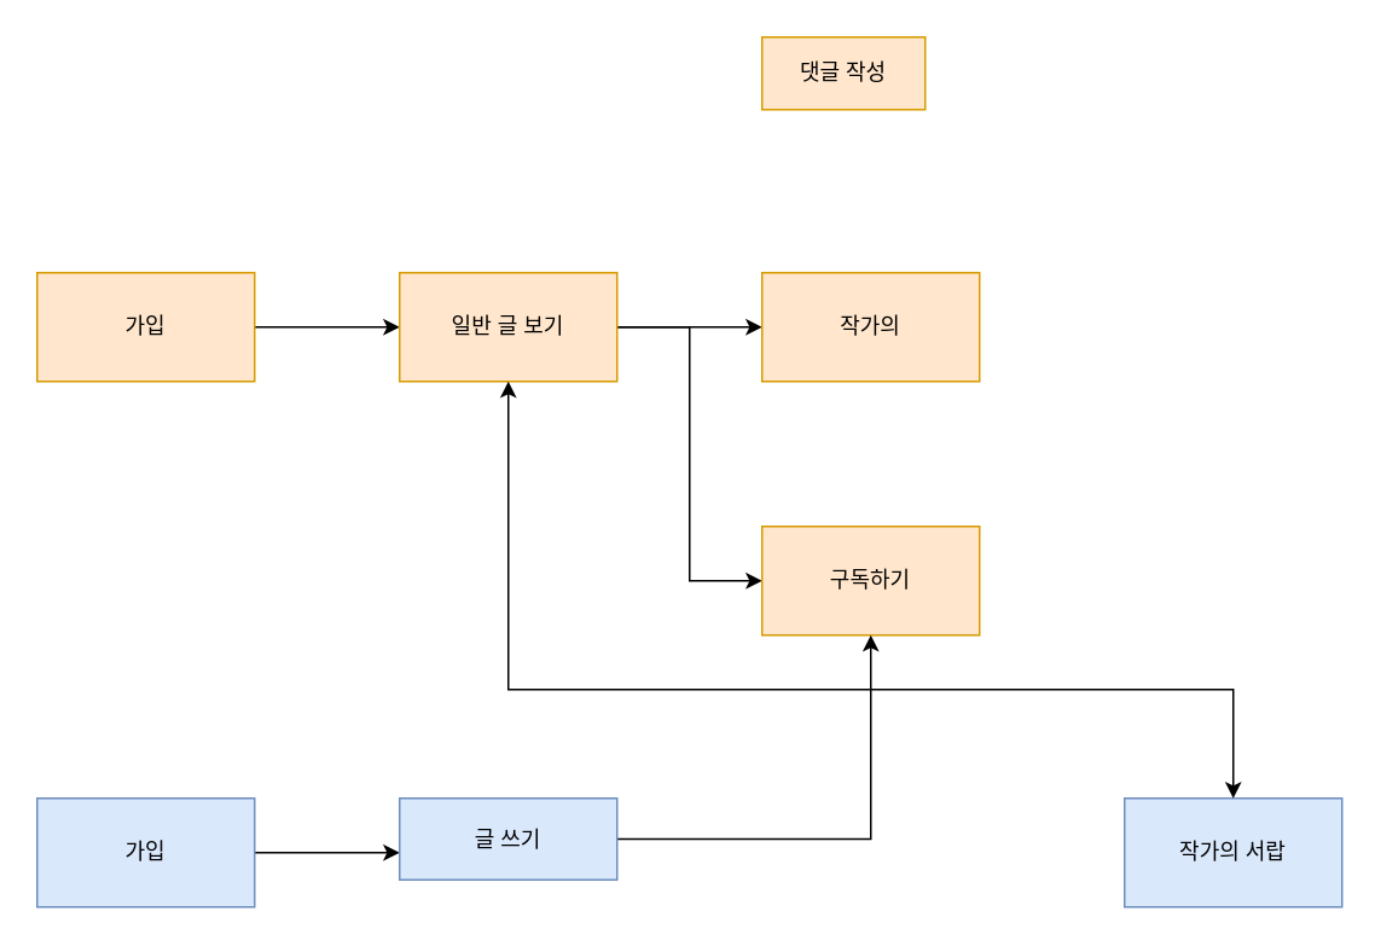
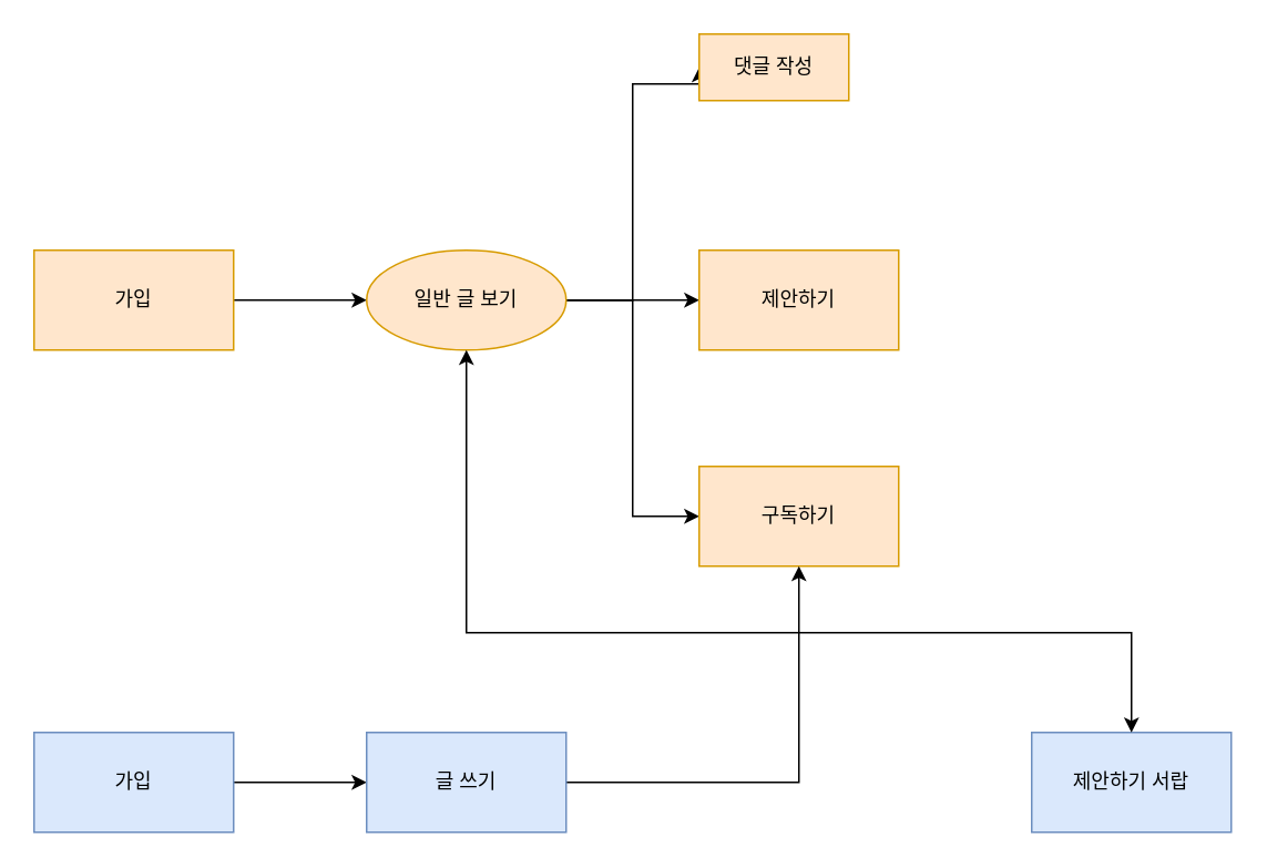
  <mxCell id="0" />
  <mxCell id="1" parent="0" />
  <mxCell id="2" value="" style="edgeStyle=orthogonalEdgeStyle;rounded=0;orthogonalLoop=1;jettySize=auto;html=1;" edge="1" parent="1" source="3" target="7"><mxGeometry relative="1" as="geometry"><Array as="points"><mxPoint x="210" y="180" /><mxPoint x="210" y="180" /></Array></mxGeometry></mxCell>
  <mxCell id="3" value="가입" style="rounded=0;whiteSpace=wrap;html=1;fillColor=#ffe6cc;strokeColor=#d79b00;" vertex="1" parent="1"><mxGeometry x="20" y="150" width="120" height="60" as="geometry" /></mxCell>
  <mxCell id="4" value="" style="edgeStyle=orthogonalEdgeStyle;rounded=0;orthogonalLoop=1;jettySize=auto;html=1;" edge="1" parent="1" source="7" target="9"><mxGeometry relative="1" as="geometry" /></mxCell>
+ <mxCell id="5" value="" style="edgeStyle=orthogonalEdgeStyle;rounded=0;orthogonalLoop=1;jettySize=auto;html=1;entryX=0;entryY=0.5;entryDx=0;entryDy=0;exitX=1;exitY=0.5;exitDx=0;exitDy=0;" edge="1" parent="1" source="7" target="8"><mxGeometry relative="1" as="geometry"><Array as="points"><mxPoint x="380" y="180" /><mxPoint x="380" y="50" /></Array></mxGeometry></mxCell>
  <mxCell id="6" style="edgeStyle=orthogonalEdgeStyle;rounded=0;orthogonalLoop=1;jettySize=auto;html=1;entryX=0;entryY=0.5;entryDx=0;entryDy=0;" edge="1" parent="1" source="7" target="10"><mxGeometry relative="1" as="geometry" /></mxCell>
- <mxCell id="7" value="일반 글 보기" style="rounded=0;whiteSpace=wrap;html=1;fillColor=#ffe6cc;strokeColor=#d79b00;" vertex="1" parent="1"><mxGeometry x="220" y="150" width="120" height="60" as="geometry" /></mxCell>
+ <mxCell id="7" value="일반 글 보기" style="ellipse;whiteSpace=wrap;html=1;fillColor=#ffe6cc;strokeColor=#d79b00;" vertex="1" parent="1"><mxGeometry x="220" y="150" width="120" height="60" as="geometry" /></mxCell>
  <mxCell id="8" value="댓글 작성" style="rounded=0;whiteSpace=wrap;html=1;fillColor=#ffe6cc;strokeColor=#d79b00;" vertex="1" parent="1"><mxGeometry x="420" y="20" width="90" height="40" as="geometry" /></mxCell>
- <mxCell id="9" value="작가의" style="rounded=0;whiteSpace=wrap;html=1;fillColor=#ffe6cc;strokeColor=#d79b00;" vertex="1" parent="1"><mxGeometry x="420" y="150" width="120" height="60" as="geometry" /></mxCell>
- <mxCell id="10" value="구독하기" style="rounded=0;whiteSpace=wrap;html=1;fillColor=#ffe6cc;strokeColor=#d79b00;" vertex="1" parent="1"><mxGeometry x="420" y="290" width="120" height="60" as="geometry" /></mxCell>
+ <mxCell id="9" value="제안하기" style="rounded=0;whiteSpace=wrap;html=1;fillColor=#ffe6cc;strokeColor=#d79b00;" vertex="1" parent="1"><mxGeometry x="420" y="150" width="120" height="60" as="geometry" /></mxCell>
+ <mxCell id="10" value="구독하기" style="rounded=0;whiteSpace=wrap;html=1;fillColor=#ffe6cc;strokeColor=#d79b00;" vertex="1" parent="1"><mxGeometry x="420" y="280" width="120" height="60" as="geometry" /></mxCell>
  <mxCell id="11" value="" style="edgeStyle=orthogonalEdgeStyle;rounded=0;orthogonalLoop=1;jettySize=auto;html=1;" edge="1" parent="1" source="12" target="14"><mxGeometry relative="1" as="geometry"><Array as="points"><mxPoint x="180" y="470" /><mxPoint x="180" y="470" /></Array></mxGeometry></mxCell>
  <mxCell id="12" value="가입" style="rounded=0;whiteSpace=wrap;html=1;fillColor=#dae8fc;strokeColor=#6c8ebf;" vertex="1" parent="1"><mxGeometry x="20" y="440" width="120" height="60" as="geometry" /></mxCell>
  <mxCell id="13" value="" style="edgeStyle=orthogonalEdgeStyle;rounded=0;orthogonalLoop=1;jettySize=auto;html=1;" edge="1" parent="1" source="14" target="10"><mxGeometry relative="1" as="geometry" /></mxCell>
- <mxCell id="14" value="글 쓰기" style="whiteSpace=wrap;html=1;fillColor=#dae8fc;strokeColor=#6c8ebf;rounded=0;" vertex="1" parent="1"><mxGeometry x="220" y="440" width="120" height="45" as="geometry" /></mxCell>
- <mxCell id="15" value="작가의 서랍" style="whiteSpace=wrap;html=1;fillColor=#dae8fc;strokeColor=#6c8ebf;rounded=0;" vertex="1" parent="1"><mxGeometry x="620" y="440" width="120" height="60" as="geometry" /></mxCell>
+ <mxCell id="14" value="글 쓰기" style="whiteSpace=wrap;html=1;fillColor=#dae8fc;strokeColor=#6c8ebf;rounded=0;" vertex="1" parent="1"><mxGeometry x="220" y="440" width="120" height="60" as="geometry" /></mxCell>
+ <mxCell id="15" value="제안하기 서랍" style="whiteSpace=wrap;html=1;fillColor=#dae8fc;strokeColor=#6c8ebf;rounded=0;" vertex="1" parent="1"><mxGeometry x="620" y="440" width="120" height="60" as="geometry" /></mxCell>
  <mxCell id="16" value="" style="endArrow=classic;startArrow=classic;html=1;rounded=0;entryX=0.5;entryY=1;entryDx=0;entryDy=0;exitX=0.5;exitY=0;exitDx=0;exitDy=0;" edge="1" parent="1" source="15" target="7"><mxGeometry width="50" height="50" relative="1" as="geometry"><mxPoint x="370" y="320" as="sourcePoint" /><mxPoint x="420" y="270" as="targetPoint" /><Array as="points"><mxPoint x="680" y="380" /><mxPoint x="280" y="380" /></Array></mxGeometry></mxCell>
